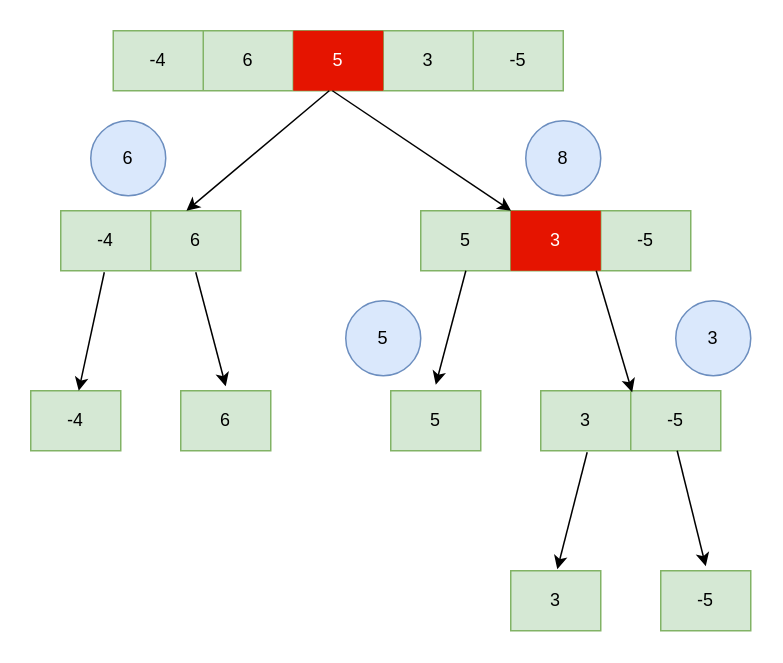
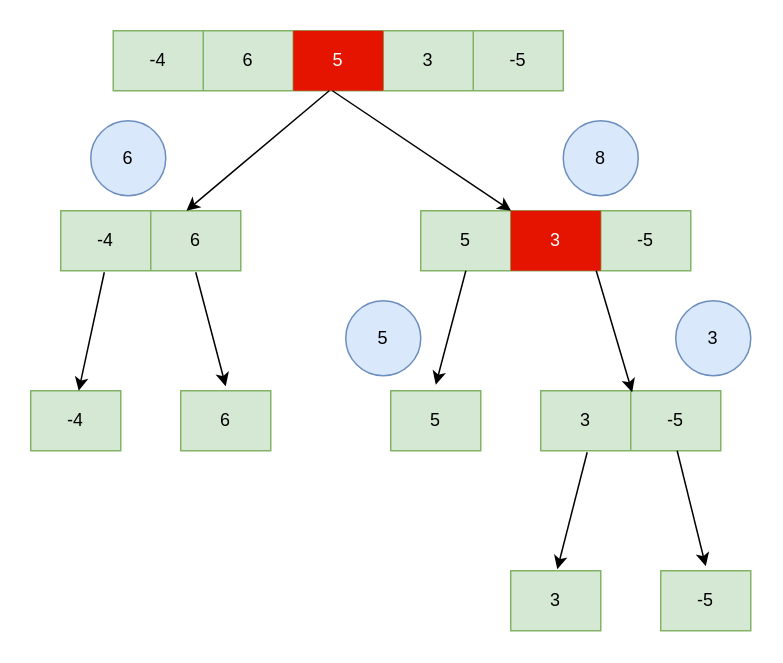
  <mxCell id="0" />
  <mxCell id="1" parent="0" />
  <mxCell id="2" value="" style="shape=table;html=1;whiteSpace=wrap;startSize=0;container=1;collapsible=0;childLayout=tableLayout;swimlaneFillColor=none;fillColor=#d5e8d4;strokeColor=#82b366;" vertex="1" parent="1"><mxGeometry x="75" y="20" width="300" height="40" as="geometry" /></mxCell>
  <mxCell id="3" value="" style="shape=partialRectangle;html=1;whiteSpace=wrap;collapsible=0;dropTarget=0;pointerEvents=0;fillColor=none;top=0;left=0;bottom=0;right=0;points=[[0,0.5],[1,0.5]];portConstraint=eastwest;" vertex="1" parent="2"><mxGeometry width="300" height="40" as="geometry" /></mxCell>
  <mxCell id="4" value="-4" style="shape=partialRectangle;html=1;whiteSpace=wrap;connectable=0;fillColor=none;top=0;left=0;bottom=0;right=0;overflow=hidden;" vertex="1" parent="3"><mxGeometry width="60" height="40" as="geometry" /></mxCell>
  <mxCell id="5" value="6" style="shape=partialRectangle;html=1;whiteSpace=wrap;connectable=0;fillColor=none;top=0;left=0;bottom=0;right=0;overflow=hidden;" vertex="1" parent="3"><mxGeometry x="60" width="60" height="40" as="geometry" /></mxCell>
  <mxCell id="6" value="5" style="shape=partialRectangle;html=1;whiteSpace=wrap;connectable=0;fillColor=#e51400;top=0;left=0;bottom=0;right=0;overflow=hidden;strokeColor=#B20000;fontColor=#ffffff;" vertex="1" parent="3"><mxGeometry x="120" width="60" height="40" as="geometry" /></mxCell>
  <mxCell id="7" value="3" style="shape=partialRectangle;html=1;whiteSpace=wrap;connectable=0;fillColor=none;top=0;left=0;bottom=0;right=0;overflow=hidden;" vertex="1" parent="3"><mxGeometry x="180" width="60" height="40" as="geometry" /></mxCell>
  <mxCell id="8" value="-5" style="shape=partialRectangle;html=1;whiteSpace=wrap;connectable=0;fillColor=none;top=0;left=0;bottom=0;right=0;overflow=hidden;" vertex="1" parent="3"><mxGeometry x="240" width="60" height="40" as="geometry" /></mxCell>
  <mxCell id="9" value="" style="shape=table;html=1;whiteSpace=wrap;startSize=0;container=1;collapsible=0;childLayout=tableLayout;swimlaneFillColor=none;fillColor=#d5e8d4;strokeColor=#82b366;" vertex="1" parent="1"><mxGeometry x="40" y="140" width="120" height="40" as="geometry" /></mxCell>
  <mxCell id="10" value="" style="shape=partialRectangle;html=1;whiteSpace=wrap;collapsible=0;dropTarget=0;pointerEvents=0;fillColor=none;top=0;left=0;bottom=0;right=0;points=[[0,0.5],[1,0.5]];portConstraint=eastwest;" vertex="1" parent="9"><mxGeometry width="120" height="40" as="geometry" /></mxCell>
  <mxCell id="11" value="-4" style="shape=partialRectangle;html=1;whiteSpace=wrap;connectable=0;fillColor=none;top=0;left=0;bottom=0;right=0;overflow=hidden;" vertex="1" parent="10"><mxGeometry width="60" height="40" as="geometry" /></mxCell>
  <mxCell id="12" value="6" style="shape=partialRectangle;html=1;whiteSpace=wrap;connectable=0;fillColor=none;top=0;left=0;bottom=0;right=0;overflow=hidden;" vertex="1" parent="10"><mxGeometry x="60" width="60" height="40" as="geometry" /></mxCell>
  <mxCell id="13" value="" style="shape=table;html=1;whiteSpace=wrap;startSize=0;container=1;collapsible=0;childLayout=tableLayout;swimlaneFillColor=none;fillColor=#d5e8d4;strokeColor=#82b366;" vertex="1" parent="1"><mxGeometry x="280" y="140" width="180" height="40" as="geometry" /></mxCell>
  <mxCell id="14" value="" style="shape=partialRectangle;html=1;whiteSpace=wrap;collapsible=0;dropTarget=0;pointerEvents=0;fillColor=none;top=0;left=0;bottom=0;right=0;points=[[0,0.5],[1,0.5]];portConstraint=eastwest;" vertex="1" parent="13"><mxGeometry width="180" height="40" as="geometry" /></mxCell>
  <mxCell id="15" value="5" style="shape=partialRectangle;html=1;whiteSpace=wrap;connectable=0;fillColor=none;top=0;left=0;bottom=0;right=0;overflow=hidden;" vertex="1" parent="14"><mxGeometry width="60" height="40" as="geometry" /></mxCell>
  <mxCell id="16" value="3" style="shape=partialRectangle;html=1;whiteSpace=wrap;connectable=0;fillColor=#e51400;top=0;left=0;bottom=0;right=0;overflow=hidden;strokeColor=#B20000;fontColor=#ffffff;" vertex="1" parent="14"><mxGeometry x="60" width="60" height="40" as="geometry" /></mxCell>
  <mxCell id="17" value="-5" style="shape=partialRectangle;html=1;whiteSpace=wrap;connectable=0;fillColor=none;top=0;left=0;bottom=0;right=0;overflow=hidden;" vertex="1" parent="14"><mxGeometry x="120" width="60" height="40" as="geometry" /></mxCell>
  <mxCell id="18" value="" style="endArrow=classic;html=1;exitX=0.48;exitY=1;exitDx=0;exitDy=0;exitPerimeter=0;" edge="1" parent="1" source="3" target="10"><mxGeometry width="50" height="50" relative="1" as="geometry"><mxPoint x="230" y="220" as="sourcePoint" /><mxPoint x="280" y="170" as="targetPoint" /></mxGeometry></mxCell>
  <mxCell id="19" value="" style="endArrow=classic;html=1;exitX=0.487;exitY=1;exitDx=0;exitDy=0;exitPerimeter=0;" edge="1" parent="1" source="3" target="14"><mxGeometry width="50" height="50" relative="1" as="geometry"><mxPoint x="230" y="220" as="sourcePoint" /><mxPoint x="280" y="170" as="targetPoint" /></mxGeometry></mxCell>
  <mxCell id="20" value="" style="shape=table;html=1;whiteSpace=wrap;startSize=0;container=1;collapsible=0;childLayout=tableLayout;swimlaneFillColor=none;fillColor=#d5e8d4;strokeColor=#82b366;" vertex="1" parent="1"><mxGeometry x="20" y="260" width="60" height="40" as="geometry" /></mxCell>
  <mxCell id="21" value="" style="shape=partialRectangle;html=1;whiteSpace=wrap;collapsible=0;dropTarget=0;pointerEvents=0;fillColor=none;top=0;left=0;bottom=0;right=0;points=[[0,0.5],[1,0.5]];portConstraint=eastwest;" vertex="1" parent="20"><mxGeometry width="60" height="40" as="geometry" /></mxCell>
  <mxCell id="22" value="-4" style="shape=partialRectangle;html=1;whiteSpace=wrap;connectable=0;fillColor=none;top=0;left=0;bottom=0;right=0;overflow=hidden;" vertex="1" parent="21"><mxGeometry width="60" height="40" as="geometry" /></mxCell>
  <mxCell id="23" value="" style="shape=table;html=1;whiteSpace=wrap;startSize=0;container=1;collapsible=0;childLayout=tableLayout;swimlaneFillColor=none;fillColor=#d5e8d4;strokeColor=#82b366;" vertex="1" parent="1"><mxGeometry x="120" y="260" width="60" height="40" as="geometry" /></mxCell>
  <mxCell id="24" value="" style="shape=partialRectangle;html=1;whiteSpace=wrap;collapsible=0;dropTarget=0;pointerEvents=0;fillColor=none;top=0;left=0;bottom=0;right=0;points=[[0,0.5],[1,0.5]];portConstraint=eastwest;" vertex="1" parent="23"><mxGeometry width="60" height="40" as="geometry" /></mxCell>
  <mxCell id="25" value="6" style="shape=partialRectangle;html=1;whiteSpace=wrap;connectable=0;fillColor=none;top=0;left=0;bottom=0;right=0;overflow=hidden;" vertex="1" parent="24"><mxGeometry width="60" height="40" as="geometry" /></mxCell>
  <mxCell id="26" value="" style="endArrow=classic;html=1;exitX=0.242;exitY=1.025;exitDx=0;exitDy=0;exitPerimeter=0;entryX=0.533;entryY=0;entryDx=0;entryDy=0;entryPerimeter=0;" edge="1" parent="1" source="10" target="21"><mxGeometry width="50" height="50" relative="1" as="geometry"><mxPoint x="230" y="220" as="sourcePoint" /><mxPoint x="280" y="170" as="targetPoint" /></mxGeometry></mxCell>
  <mxCell id="27" value="" style="endArrow=classic;html=1;exitX=0.75;exitY=1.025;exitDx=0;exitDy=0;exitPerimeter=0;entryX=0.5;entryY=-0.075;entryDx=0;entryDy=0;entryPerimeter=0;" edge="1" parent="1" source="10" target="24"><mxGeometry width="50" height="50" relative="1" as="geometry"><mxPoint x="230" y="220" as="sourcePoint" /><mxPoint x="280" y="170" as="targetPoint" /></mxGeometry></mxCell>
  <mxCell id="28" value="" style="shape=table;html=1;whiteSpace=wrap;startSize=0;container=1;collapsible=0;childLayout=tableLayout;swimlaneFillColor=none;fillColor=#d5e8d4;strokeColor=#82b366;" vertex="1" parent="1"><mxGeometry x="260" y="260" width="60" height="40" as="geometry" /></mxCell>
  <mxCell id="29" value="" style="shape=partialRectangle;html=1;whiteSpace=wrap;collapsible=0;dropTarget=0;pointerEvents=0;fillColor=none;top=0;left=0;bottom=0;right=0;points=[[0,0.5],[1,0.5]];portConstraint=eastwest;" vertex="1" parent="28"><mxGeometry width="60" height="40" as="geometry" /></mxCell>
  <mxCell id="30" value="5" style="shape=partialRectangle;html=1;whiteSpace=wrap;connectable=0;fillColor=none;top=0;left=0;bottom=0;right=0;overflow=hidden;" vertex="1" parent="29"><mxGeometry width="60" height="40" as="geometry" /></mxCell>
  <mxCell id="31" value="" style="endArrow=classic;html=1;exitX=0.167;exitY=1;exitDx=0;exitDy=0;exitPerimeter=0;entryX=0.5;entryY=-0.1;entryDx=0;entryDy=0;entryPerimeter=0;" edge="1" parent="1" source="14" target="29"><mxGeometry width="50" height="50" relative="1" as="geometry"><mxPoint x="230" y="220" as="sourcePoint" /><mxPoint x="280" y="170" as="targetPoint" /></mxGeometry></mxCell>
  <mxCell id="32" value="" style="shape=table;html=1;whiteSpace=wrap;startSize=0;container=1;collapsible=0;childLayout=tableLayout;swimlaneFillColor=none;fillColor=#d5e8d4;strokeColor=#82b366;" vertex="1" parent="1"><mxGeometry x="360" y="260" width="120" height="40" as="geometry" /></mxCell>
  <mxCell id="33" value="" style="shape=partialRectangle;html=1;whiteSpace=wrap;collapsible=0;dropTarget=0;pointerEvents=0;fillColor=none;top=0;left=0;bottom=0;right=0;points=[[0,0.5],[1,0.5]];portConstraint=eastwest;" vertex="1" parent="32"><mxGeometry width="120" height="40" as="geometry" /></mxCell>
  <mxCell id="34" value="3" style="shape=partialRectangle;html=1;whiteSpace=wrap;connectable=0;fillColor=none;top=0;left=0;bottom=0;right=0;overflow=hidden;" vertex="1" parent="33"><mxGeometry width="60" height="40" as="geometry" /></mxCell>
  <mxCell id="35" value="-5" style="shape=partialRectangle;html=1;whiteSpace=wrap;connectable=0;fillColor=none;top=0;left=0;bottom=0;right=0;overflow=hidden;" vertex="1" parent="33"><mxGeometry x="60" width="60" height="40" as="geometry" /></mxCell>
  <mxCell id="36" value="" style="endArrow=classic;html=1;exitX=0.65;exitY=1;exitDx=0;exitDy=0;exitPerimeter=0;entryX=0.508;entryY=0.025;entryDx=0;entryDy=0;entryPerimeter=0;" edge="1" parent="1" source="14" target="33"><mxGeometry width="50" height="50" relative="1" as="geometry"><mxPoint x="230" y="220" as="sourcePoint" /><mxPoint x="280" y="170" as="targetPoint" /></mxGeometry></mxCell>
  <mxCell id="37" value="" style="shape=table;html=1;whiteSpace=wrap;startSize=0;container=1;collapsible=0;childLayout=tableLayout;swimlaneFillColor=none;fillColor=#d5e8d4;strokeColor=#82b366;" vertex="1" parent="1"><mxGeometry x="340" y="380" width="60" height="40" as="geometry" /></mxCell>
  <mxCell id="38" value="" style="shape=partialRectangle;html=1;whiteSpace=wrap;collapsible=0;dropTarget=0;pointerEvents=0;fillColor=none;top=0;left=0;bottom=0;right=0;points=[[0,0.5],[1,0.5]];portConstraint=eastwest;" vertex="1" parent="37"><mxGeometry width="60" height="40" as="geometry" /></mxCell>
  <mxCell id="39" value="3" style="shape=partialRectangle;html=1;whiteSpace=wrap;connectable=0;fillColor=none;top=0;left=0;bottom=0;right=0;overflow=hidden;" vertex="1" parent="38"><mxGeometry width="60" height="40" as="geometry" /></mxCell>
  <mxCell id="40" value="" style="shape=table;html=1;whiteSpace=wrap;startSize=0;container=1;collapsible=0;childLayout=tableLayout;swimlaneFillColor=none;fillColor=#d5e8d4;strokeColor=#82b366;" vertex="1" parent="1"><mxGeometry x="440" y="380" width="60" height="40" as="geometry" /></mxCell>
  <mxCell id="41" value="" style="shape=partialRectangle;html=1;whiteSpace=wrap;collapsible=0;dropTarget=0;pointerEvents=0;fillColor=none;top=0;left=0;bottom=0;right=0;points=[[0,0.5],[1,0.5]];portConstraint=eastwest;" vertex="1" parent="40"><mxGeometry width="60" height="40" as="geometry" /></mxCell>
  <mxCell id="42" value="-5" style="shape=partialRectangle;html=1;whiteSpace=wrap;connectable=0;fillColor=none;top=0;left=0;bottom=0;right=0;overflow=hidden;" vertex="1" parent="41"><mxGeometry width="60" height="40" as="geometry" /></mxCell>
  <mxCell id="43" value="" style="endArrow=classic;html=1;exitX=0.258;exitY=1.025;exitDx=0;exitDy=0;exitPerimeter=0;entryX=0.517;entryY=-0.025;entryDx=0;entryDy=0;entryPerimeter=0;" edge="1" parent="1" source="33" target="38"><mxGeometry width="50" height="50" relative="1" as="geometry"><mxPoint x="230" y="240" as="sourcePoint" /><mxPoint x="280" y="190" as="targetPoint" /></mxGeometry></mxCell>
  <mxCell id="44" value="" style="endArrow=classic;html=1;exitX=0.758;exitY=1;exitDx=0;exitDy=0;exitPerimeter=0;entryX=0.5;entryY=-0.075;entryDx=0;entryDy=0;entryPerimeter=0;" edge="1" parent="1" source="33" target="41"><mxGeometry width="50" height="50" relative="1" as="geometry"><mxPoint x="230" y="240" as="sourcePoint" /><mxPoint x="280" y="190" as="targetPoint" /></mxGeometry></mxCell>
  <mxCell id="45" value="6" style="ellipse;whiteSpace=wrap;html=1;aspect=fixed;fillColor=#dae8fc;strokeColor=#6c8ebf;" vertex="1" parent="1"><mxGeometry x="60" y="80" width="50" height="50" as="geometry" /></mxCell>
  <mxCell id="46" value="5" style="ellipse;whiteSpace=wrap;html=1;aspect=fixed;fillColor=#dae8fc;strokeColor=#6c8ebf;" vertex="1" parent="1"><mxGeometry x="230" y="200" width="50" height="50" as="geometry" /></mxCell>
  <mxCell id="47" value="3" style="ellipse;whiteSpace=wrap;html=1;aspect=fixed;fillColor=#dae8fc;strokeColor=#6c8ebf;" vertex="1" parent="1"><mxGeometry x="450" y="200" width="50" height="50" as="geometry" /></mxCell>
- <mxCell id="48" value="8" style="ellipse;whiteSpace=wrap;html=1;aspect=fixed;fillColor=#dae8fc;strokeColor=#6c8ebf;" vertex="1" parent="1"><mxGeometry x="350" y="80" width="50" height="50" as="geometry" /></mxCell>
+ <mxCell id="48" value="8" style="ellipse;whiteSpace=wrap;html=1;aspect=fixed;fillColor=#dae8fc;strokeColor=#6c8ebf;" vertex="1" parent="1"><mxGeometry x="375" y="80" width="50" height="50" as="geometry" /></mxCell>
